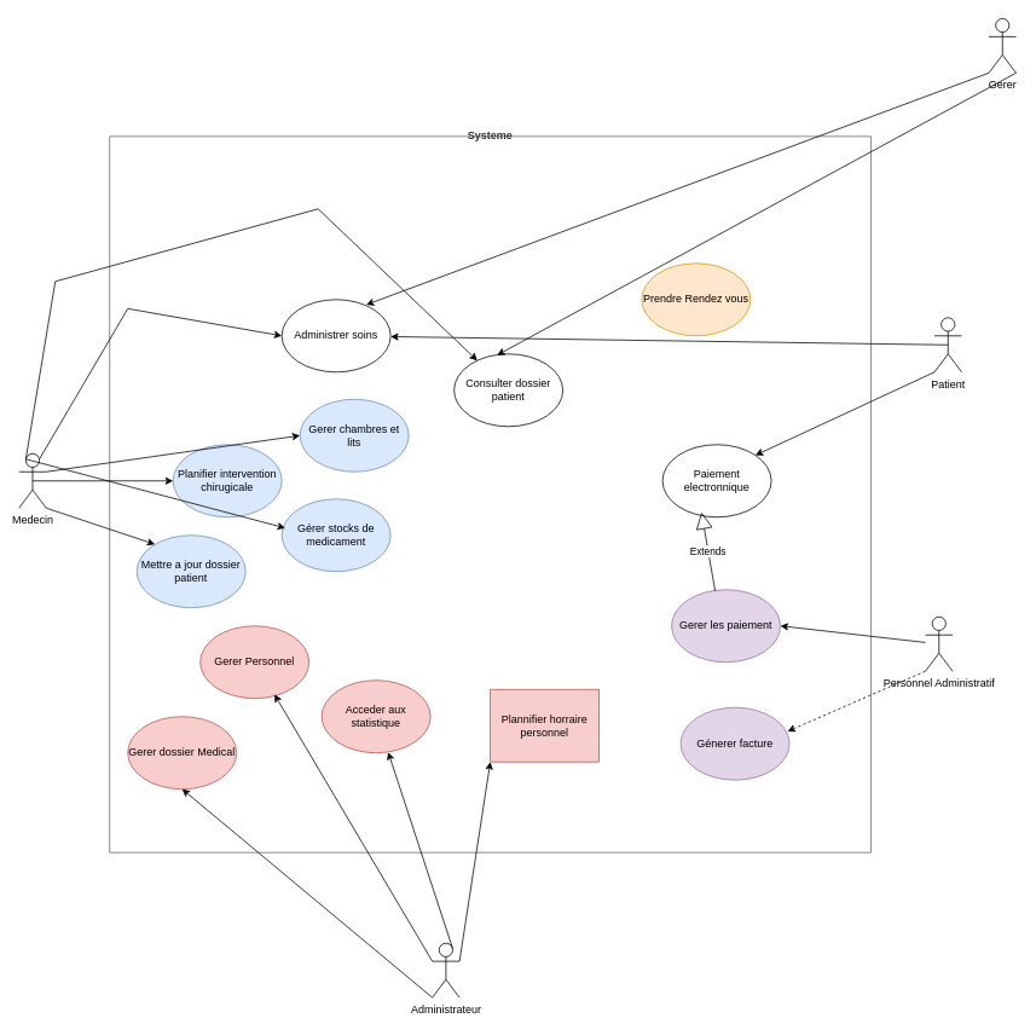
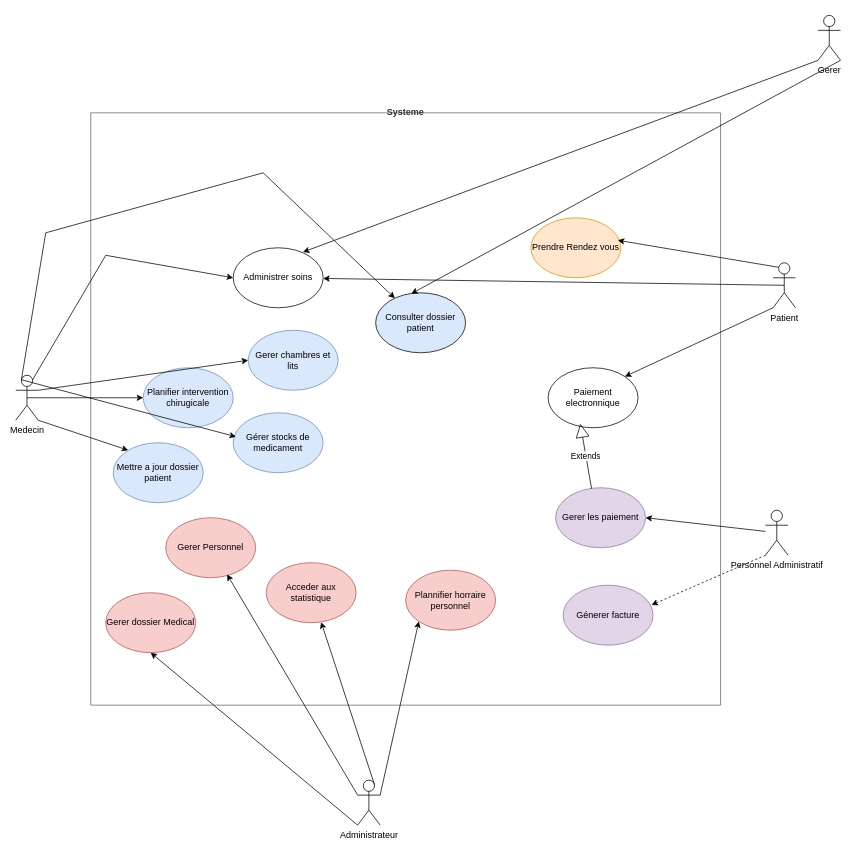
  <mxCell id="0" />
  <mxCell id="1" parent="0" />
  <mxCell id="2" value="Medecin" style="shape=umlActor;verticalLabelPosition=bottom;verticalAlign=top;html=1;outlineConnect=0;" parent="1" vertex="1"><mxGeometry x="20" y="500" width="30" height="60" as="geometry" /></mxCell>
  <mxCell id="3" value="Planifier intervention chirugicale" style="ellipse;whiteSpace=wrap;html=1;fillColor=#dae8fc;strokeColor=#6c8ebf;" parent="1" vertex="1"><mxGeometry x="190" y="490" width="120" height="80" as="geometry" /></mxCell>
  <mxCell id="4" value="Systeme" style="whiteSpace=wrap;html=1;shape=swimlane;fontStyle=1;startSize=0;strokeColor=#666666;fillColor=#f5f5f5;fontColor=#333333;" parent="1" vertex="1"><mxGeometry x="120" y="150" width="840" height="790" as="geometry" /></mxCell>
  <mxCell id="5" value="Gérer stocks de medicament" style="ellipse;whiteSpace=wrap;html=1;fillColor=#dae8fc;strokeColor=#6c8ebf;" parent="4" vertex="1"><mxGeometry x="190" y="400" width="120" height="80" as="geometry" /></mxCell>
  <mxCell id="6" value="Gerer chambres et lits" style="ellipse;whiteSpace=wrap;html=1;fillColor=#dae8fc;strokeColor=#6c8ebf;" parent="1" vertex="1"><mxGeometry x="330" y="440" width="120" height="80" as="geometry" /></mxCell>
  <mxCell id="7" value="Mettre a jour dossier patient" style="ellipse;whiteSpace=wrap;html=1;fillColor=#dae8fc;strokeColor=#6c8ebf;" parent="1" vertex="1"><mxGeometry x="150" y="590" width="120" height="80" as="geometry" /></mxCell>
  <mxCell id="8" value="Administrer soins" style="ellipse;whiteSpace=wrap;html=1;" parent="1" vertex="1"><mxGeometry x="310" y="330" width="120" height="80" as="geometry" /></mxCell>
  <mxCell id="9" value="" style="endArrow=classic;html=1;rounded=0;exitX=0.25;exitY=0.1;exitDx=0;exitDy=0;exitPerimeter=0;entryX=0.031;entryY=0.4;entryDx=0;entryDy=0;entryPerimeter=0;" parent="1" source="2" target="5" edge="1"><mxGeometry width="50" height="50" relative="1" as="geometry"><mxPoint x="100" y="500" as="sourcePoint" /><mxPoint x="150" y="450" as="targetPoint" /></mxGeometry></mxCell>
  <mxCell id="10" value="" style="endArrow=classic;html=1;rounded=0;exitX=0.5;exitY=0.5;exitDx=0;exitDy=0;exitPerimeter=0;entryX=0;entryY=0.5;entryDx=0;entryDy=0;" parent="1" source="2" target="3" edge="1"><mxGeometry width="50" height="50" relative="1" as="geometry"><mxPoint x="100" y="540" as="sourcePoint" /><mxPoint x="150" y="490" as="targetPoint" /></mxGeometry></mxCell>
  <mxCell id="11" value="" style="endArrow=classic;html=1;rounded=0;exitX=1;exitY=1;exitDx=0;exitDy=0;exitPerimeter=0;" parent="1" source="2" edge="1"><mxGeometry width="50" height="50" relative="1" as="geometry"><mxPoint x="70" y="600" as="sourcePoint" /><mxPoint x="170" y="600" as="targetPoint" /></mxGeometry></mxCell>
  <mxCell id="12" value="" style="endArrow=classic;html=1;rounded=0;entryX=0;entryY=0.5;entryDx=0;entryDy=0;exitX=1;exitY=0.333;exitDx=0;exitDy=0;exitPerimeter=0;" parent="1" source="2" target="6" edge="1"><mxGeometry width="50" height="50" relative="1" as="geometry"><mxPoint x="130" y="520" as="sourcePoint" /><mxPoint x="180" y="470" as="targetPoint" /></mxGeometry></mxCell>
  <mxCell id="13" value="" style="endArrow=classic;html=1;rounded=0;entryX=0;entryY=0.5;entryDx=0;entryDy=0;exitX=0.75;exitY=0.1;exitDx=0;exitDy=0;exitPerimeter=0;" parent="1" source="2" target="8" edge="1"><mxGeometry width="50" height="50" relative="1" as="geometry"><mxPoint x="80" y="500" as="sourcePoint" /><mxPoint x="260" y="320" as="targetPoint" /><Array as="points"><mxPoint x="140" y="340" /></Array></mxGeometry></mxCell>
  <mxCell id="14" value="Gerer" style="shape=umlActor;verticalLabelPosition=bottom;verticalAlign=top;html=1;outlineConnect=0;" parent="1" vertex="1"><mxGeometry x="1090" y="20" width="30" height="60" as="geometry" /></mxCell>
  <mxCell id="15" value="" style="endArrow=classic;html=1;rounded=0;exitX=0;exitY=1;exitDx=0;exitDy=0;exitPerimeter=0;entryX=0.776;entryY=0.071;entryDx=0;entryDy=0;entryPerimeter=0;" parent="1" source="14" target="8" edge="1"><mxGeometry width="50" height="50" relative="1" as="geometry"><mxPoint x="390" y="310" as="sourcePoint" /><mxPoint x="440" y="260" as="targetPoint" /></mxGeometry></mxCell>
- <mxCell id="16" value="Consulter dossier patient" style="ellipse;whiteSpace=wrap;html=1;" parent="1" vertex="1"><mxGeometry x="500" y="390" width="120" height="80" as="geometry" /></mxCell>
+ <mxCell id="16" value="Consulter dossier patient" style="ellipse;whiteSpace=wrap;html=1;fillColor=#dae8fc;" parent="1" vertex="1"><mxGeometry x="500" y="390" width="120" height="80" as="geometry" /></mxCell>
  <mxCell id="17" value="" style="endArrow=classic;html=1;rounded=0;exitX=1;exitY=1;exitDx=0;exitDy=0;exitPerimeter=0;entryX=0.396;entryY=0.015;entryDx=0;entryDy=0;entryPerimeter=0;" parent="1" source="14" target="16" edge="1"><mxGeometry width="50" height="50" relative="1" as="geometry"><mxPoint x="510" y="360" as="sourcePoint" /><mxPoint x="560" y="310" as="targetPoint" /></mxGeometry></mxCell>
  <mxCell id="18" value="" style="endArrow=classic;html=1;rounded=0;exitX=0.25;exitY=0.1;exitDx=0;exitDy=0;exitPerimeter=0;" parent="1" source="2" target="16" edge="1"><mxGeometry width="50" height="50" relative="1" as="geometry"><mxPoint x="90" y="500" as="sourcePoint" /><mxPoint x="370" y="290" as="targetPoint" /><Array as="points"><mxPoint x="60" y="310" /><mxPoint x="350" y="230" /></Array></mxGeometry></mxCell>
  <mxCell id="19" value="Patient" style="shape=umlActor;verticalLabelPosition=bottom;verticalAlign=top;html=1;outlineConnect=0;" parent="1" vertex="1"><mxGeometry x="1030" y="350" width="30" height="60" as="geometry" /></mxCell>
  <mxCell id="20" value="Prendre Rendez vous" style="ellipse;whiteSpace=wrap;html=1;fillColor=#ffe6cc;strokeColor=#d79b00;" parent="1" vertex="1"><mxGeometry x="707" y="290" width="120" height="80" as="geometry" /></mxCell>
  <mxCell id="21" value="Paiement electronnique" style="ellipse;whiteSpace=wrap;html=1;" parent="1" vertex="1"><mxGeometry x="730" y="490" width="120" height="80" as="geometry" /></mxCell>
  <mxCell id="22" value="" style="endArrow=classic;html=1;rounded=0;exitX=0.5;exitY=0.5;exitDx=0;exitDy=0;exitPerimeter=0;" parent="1" source="19" target="8" edge="1"><mxGeometry width="50" height="50" relative="1" as="geometry"><mxPoint x="590" y="470" as="sourcePoint" /><mxPoint x="640" y="420" as="targetPoint" /></mxGeometry></mxCell>
+ <mxCell id="23" value="" style="endArrow=classic;html=1;rounded=0;exitX=0.25;exitY=0.1;exitDx=0;exitDy=0;exitPerimeter=0;entryX=0.967;entryY=0.375;entryDx=0;entryDy=0;entryPerimeter=0;" parent="1" source="19" target="20" edge="1"><mxGeometry width="50" height="50" relative="1" as="geometry"><mxPoint x="830" y="320" as="sourcePoint" /><mxPoint x="880" y="270" as="targetPoint" /></mxGeometry></mxCell>
  <mxCell id="24" value="" style="endArrow=classic;html=1;rounded=0;exitX=0;exitY=1;exitDx=0;exitDy=0;exitPerimeter=0;entryX=1;entryY=0;entryDx=0;entryDy=0;" parent="1" source="19" target="21" edge="1"><mxGeometry width="50" height="50" relative="1" as="geometry"><mxPoint x="900" y="520" as="sourcePoint" /><mxPoint x="950" y="470" as="targetPoint" /></mxGeometry></mxCell>
  <mxCell id="25" value="Personnel Administratif" style="shape=umlActor;verticalLabelPosition=bottom;verticalAlign=top;html=1;outlineConnect=0;" parent="1" vertex="1"><mxGeometry x="1020" y="680" width="30" height="60" as="geometry" /></mxCell>
  <mxCell id="26" value="Gerer les paiement" style="ellipse;whiteSpace=wrap;html=1;fillColor=#e1d5e7;strokeColor=#9673a6;" parent="1" vertex="1"><mxGeometry x="740" y="650" width="120" height="80" as="geometry" /></mxCell>
  <mxCell id="27" value="Génerer facture" style="ellipse;whiteSpace=wrap;html=1;fillColor=#e1d5e7;strokeColor=#9673a6;" parent="1" vertex="1"><mxGeometry x="750" y="780" width="120" height="80" as="geometry" /></mxCell>
  <mxCell id="28" value="" style="endArrow=classic;html=1;rounded=0;entryX=1;entryY=0.5;entryDx=0;entryDy=0;" parent="1" source="25" target="26" edge="1"><mxGeometry width="50" height="50" relative="1" as="geometry"><mxPoint x="900" y="720" as="sourcePoint" /><mxPoint x="950" y="670" as="targetPoint" /></mxGeometry></mxCell>
  <mxCell id="29" value="" style="endArrow=classic;html=1;rounded=0;exitX=0;exitY=1;exitDx=0;exitDy=0;exitPerimeter=0;entryX=0.983;entryY=0.329;entryDx=0;entryDy=0;entryPerimeter=0;dashed=1;" parent="1" source="25" target="27" edge="1"><mxGeometry width="50" height="50" relative="1" as="geometry"><mxPoint x="890" y="830" as="sourcePoint" /><mxPoint x="940" y="780" as="targetPoint" /></mxGeometry></mxCell>
  <mxCell id="30" value="Extends" style="endArrow=block;endSize=16;endFill=0;html=1;rounded=0;exitX=0.4;exitY=0.017;exitDx=0;exitDy=0;exitPerimeter=0;entryX=0.358;entryY=0.933;entryDx=0;entryDy=0;entryPerimeter=0;" parent="1" source="26" target="21" edge="1"><mxGeometry width="160" relative="1" as="geometry"><mxPoint x="560" y="610" as="sourcePoint" /><mxPoint x="720" y="610" as="targetPoint" /></mxGeometry></mxCell>
  <mxCell id="31" value="Acceder aux statistique" style="ellipse;whiteSpace=wrap;html=1;fillColor=#f8cecc;strokeColor=#b85450;" parent="1" vertex="1"><mxGeometry x="354" y="750" width="120" height="80" as="geometry" /></mxCell>
- <mxCell id="32" value="Plannifier horraire personnel" style="whiteSpace=wrap;html=1;fillColor=#f8cecc;strokeColor=#b85450;rounded=0;" parent="1" vertex="1"><mxGeometry x="540" y="760" width="120" height="80" as="geometry" /></mxCell>
+ <mxCell id="32" value="Plannifier horraire personnel" style="ellipse;whiteSpace=wrap;html=1;fillColor=#f8cecc;strokeColor=#b85450;" parent="1" vertex="1"><mxGeometry x="540" y="760" width="120" height="80" as="geometry" /></mxCell>
  <mxCell id="33" value="Gerer dossier Medical" style="ellipse;whiteSpace=wrap;html=1;fillColor=#f8cecc;strokeColor=#b85450;" parent="1" vertex="1"><mxGeometry x="140" y="790" width="120" height="80" as="geometry" /></mxCell>
  <mxCell id="34" value="Gerer Personnel" style="ellipse;whiteSpace=wrap;html=1;fillColor=#f8cecc;strokeColor=#b85450;" parent="1" vertex="1"><mxGeometry x="220" y="690" width="120" height="80" as="geometry" /></mxCell>
  <mxCell id="35" value="Administrateur" style="shape=umlActor;verticalLabelPosition=bottom;verticalAlign=top;html=1;outlineConnect=0;" parent="1" vertex="1"><mxGeometry x="476" y="1040" width="30" height="60" as="geometry" /></mxCell>
  <mxCell id="36" value="" style="endArrow=classic;html=1;rounded=0;entryX=0.5;entryY=1;entryDx=0;entryDy=0;exitX=0;exitY=1;exitDx=0;exitDy=0;exitPerimeter=0;" parent="1" source="35" target="33" edge="1"><mxGeometry width="50" height="50" relative="1" as="geometry"><mxPoint x="180" y="960" as="sourcePoint" /><mxPoint x="230" y="910" as="targetPoint" /></mxGeometry></mxCell>
  <mxCell id="37" value="" style="endArrow=classic;html=1;rounded=0;exitX=0;exitY=0.333;exitDx=0;exitDy=0;exitPerimeter=0;entryX=0.682;entryY=0.945;entryDx=0;entryDy=0;entryPerimeter=0;" parent="1" source="35" target="34" edge="1"><mxGeometry width="50" height="50" relative="1" as="geometry"><mxPoint x="260" y="820" as="sourcePoint" /><mxPoint x="310" y="770" as="targetPoint" /></mxGeometry></mxCell>
  <mxCell id="38" value="" style="endArrow=classic;html=1;rounded=0;exitX=0.75;exitY=0.1;exitDx=0;exitDy=0;exitPerimeter=0;entryX=0.611;entryY=0.991;entryDx=0;entryDy=0;entryPerimeter=0;" parent="1" source="35" target="31" edge="1"><mxGeometry width="50" height="50" relative="1" as="geometry"><mxPoint x="420" y="900" as="sourcePoint" /><mxPoint x="470" y="850" as="targetPoint" /></mxGeometry></mxCell>
  <mxCell id="39" value="" style="endArrow=classic;html=1;rounded=0;exitX=1;exitY=0.333;exitDx=0;exitDy=0;exitPerimeter=0;entryX=0;entryY=1;entryDx=0;entryDy=0;" parent="1" source="35" target="32" edge="1"><mxGeometry width="50" height="50" relative="1" as="geometry"><mxPoint x="520" y="880" as="sourcePoint" /><mxPoint x="570" y="830" as="targetPoint" /></mxGeometry></mxCell>
